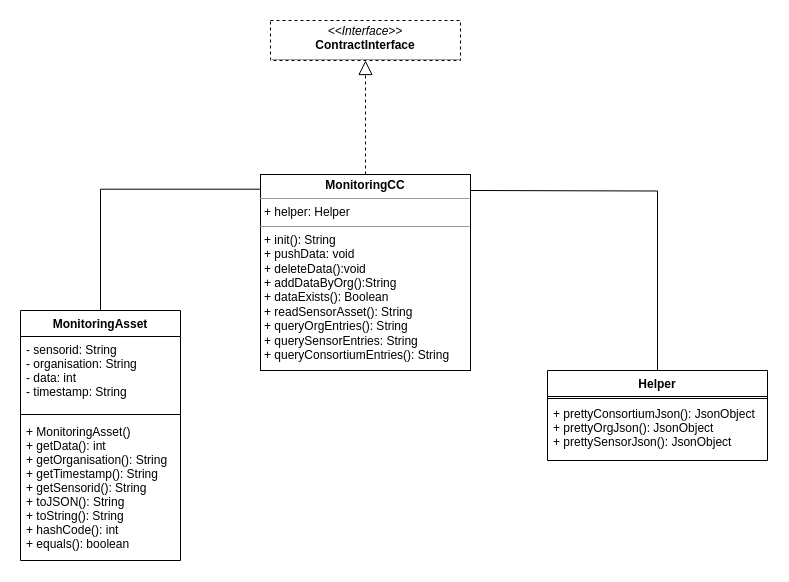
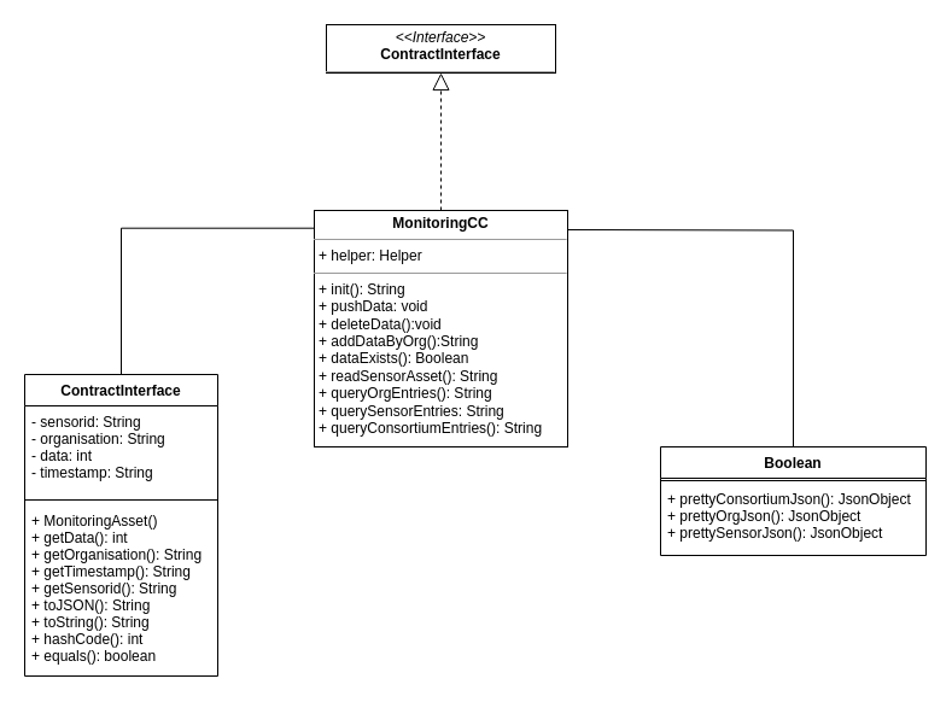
  <mxCell id="0" />
  <mxCell id="1" parent="0" />
- <mxCell id="2" value="MonitoringAsset" style="swimlane;fontStyle=1;align=center;verticalAlign=top;childLayout=stackLayout;horizontal=1;startSize=26;horizontalStack=0;resizeParent=1;resizeParentMax=0;resizeLast=0;collapsible=1;marginBottom=0;" vertex="1" parent="1"><mxGeometry x="20" y="310" width="160" height="250" as="geometry" /></mxCell>
+ <mxCell id="2" value="ContractInterface" style="swimlane;fontStyle=1;align=center;verticalAlign=top;childLayout=stackLayout;horizontal=1;startSize=26;horizontalStack=0;resizeParent=1;resizeParentMax=0;resizeLast=0;collapsible=1;marginBottom=0;" vertex="1" parent="1"><mxGeometry x="20" y="310" width="160" height="250" as="geometry" /></mxCell>
  <mxCell id="3" value="- sensorid: String&#10;- organisation: String&#10;- data: int&#10;- timestamp: String" style="text;strokeColor=none;fillColor=none;align=left;verticalAlign=top;spacingLeft=4;spacingRight=4;overflow=hidden;rotatable=0;points=[[0,0.5],[1,0.5]];portConstraint=eastwest;" vertex="1" parent="2"><mxGeometry y="26" width="160" height="74" as="geometry" /></mxCell>
  <mxCell id="4" value="" style="line;strokeWidth=1;fillColor=none;align=left;verticalAlign=middle;spacingTop=-1;spacingLeft=3;spacingRight=3;rotatable=0;labelPosition=right;points=[];portConstraint=eastwest;" vertex="1" parent="2"><mxGeometry y="100" width="160" height="8" as="geometry" /></mxCell>
  <mxCell id="5" value="+ MonitoringAsset()&#10;+ getData(): int&#10;+ getOrganisation(): String&#10;+ getTimestamp(): String&#10;+ getSensorid(): String&#10;+ toJSON(): String&#10;+ toString(): String&#10;+ hashCode(): int&#10;+ equals(): boolean&#10;" style="text;strokeColor=none;fillColor=none;align=left;verticalAlign=top;spacingLeft=4;spacingRight=4;overflow=hidden;rotatable=0;points=[[0,0.5],[1,0.5]];portConstraint=eastwest;" vertex="1" parent="2"><mxGeometry y="108" width="160" height="142" as="geometry" /></mxCell>
  <mxCell id="6" value="&lt;p style=&quot;margin: 0px ; margin-top: 4px ; text-align: center&quot;&gt;&lt;b&gt;MonitoringCC&lt;/b&gt;&lt;/p&gt;&lt;hr size=&quot;1&quot;&gt;&lt;p style=&quot;margin: 0px ; margin-left: 4px&quot;&gt;+ helper: Helper&lt;/p&gt;&lt;hr size=&quot;1&quot;&gt;&lt;p style=&quot;margin: 0px ; margin-left: 4px&quot;&gt;+ init(): String&lt;/p&gt;&lt;p style=&quot;margin: 0px ; margin-left: 4px&quot;&gt;+ pushData: void&lt;/p&gt;&lt;p style=&quot;margin: 0px ; margin-left: 4px&quot;&gt;+ deleteData():void&lt;/p&gt;&lt;p style=&quot;margin: 0px ; margin-left: 4px&quot;&gt;+ addDataByOrg():String&lt;/p&gt;&lt;p style=&quot;margin: 0px ; margin-left: 4px&quot;&gt;+ dataExists(): Boolean&lt;/p&gt;&lt;p style=&quot;margin: 0px ; margin-left: 4px&quot;&gt;+ readSensorAsset(): String&lt;/p&gt;&lt;p style=&quot;margin: 0px ; margin-left: 4px&quot;&gt;+ queryOrgEntries(): String&lt;/p&gt;&lt;p style=&quot;margin: 0px ; margin-left: 4px&quot;&gt;+ querySensorEntries: String&lt;/p&gt;&lt;p style=&quot;margin: 0px ; margin-left: 4px&quot;&gt;+ queryConsortiumEntries(): String&lt;/p&gt;" style="verticalAlign=top;align=left;overflow=fill;fontSize=12;fontFamily=Helvetica;html=1;" vertex="1" parent="1"><mxGeometry x="260" y="174" width="210" height="196" as="geometry" /></mxCell>
- <mxCell id="7" value="Helper" style="swimlane;fontStyle=1;align=center;verticalAlign=top;childLayout=stackLayout;horizontal=1;startSize=26;horizontalStack=0;resizeParent=1;resizeParentMax=0;resizeLast=0;collapsible=1;marginBottom=0;" vertex="1" parent="1"><mxGeometry x="547" y="370" width="220" height="90" as="geometry" /></mxCell>
+ <mxCell id="7" value="Boolean" style="swimlane;fontStyle=1;align=center;verticalAlign=top;childLayout=stackLayout;horizontal=1;startSize=26;horizontalStack=0;resizeParent=1;resizeParentMax=0;resizeLast=0;collapsible=1;marginBottom=0;" vertex="1" parent="1"><mxGeometry x="547" y="370" width="220" height="90" as="geometry" /></mxCell>
  <mxCell id="8" value="" style="line;strokeWidth=1;fillColor=none;align=left;verticalAlign=middle;spacingTop=-1;spacingLeft=3;spacingRight=3;rotatable=0;labelPosition=right;points=[];portConstraint=eastwest;" vertex="1" parent="7"><mxGeometry y="26" width="220" height="4" as="geometry" /></mxCell>
  <mxCell id="9" value="+ prettyConsortiumJson(): JsonObject&#10;+ prettyOrgJson(): JsonObject&#10;+ prettySensorJson(): JsonObject" style="text;strokeColor=none;fillColor=none;align=left;verticalAlign=top;spacingLeft=4;spacingRight=4;overflow=hidden;rotatable=0;points=[[0,0.5],[1,0.5]];portConstraint=eastwest;" vertex="1" parent="7"><mxGeometry y="30" width="220" height="60" as="geometry" /></mxCell>
- <mxCell id="10" value="&lt;p style=&quot;margin: 0px ; margin-top: 4px ; text-align: center&quot;&gt;&lt;i&gt;&amp;lt;&amp;lt;Interface&amp;gt;&amp;gt;&lt;/i&gt;&lt;br&gt;&lt;b&gt;ContractInterface&lt;/b&gt;&lt;/p&gt;&lt;hr size=&quot;1&quot;&gt;&lt;p style=&quot;margin: 0px ; margin-left: 4px&quot;&gt;&lt;br&gt;&lt;/p&gt;&lt;hr size=&quot;1&quot;&gt;&lt;p style=&quot;margin: 0px ; margin-left: 4px&quot;&gt;&lt;br&gt;&lt;/p&gt;" style="verticalAlign=top;align=left;overflow=fill;fontSize=12;fontFamily=Helvetica;html=1;dashed=1;" vertex="1" parent="1"><mxGeometry x="270" y="20" width="190" height="40" as="geometry" /></mxCell>
+ <mxCell id="10" value="&lt;p style=&quot;margin: 0px ; margin-top: 4px ; text-align: center&quot;&gt;&lt;i&gt;&amp;lt;&amp;lt;Interface&amp;gt;&amp;gt;&lt;/i&gt;&lt;br&gt;&lt;b&gt;ContractInterface&lt;/b&gt;&lt;/p&gt;&lt;hr size=&quot;1&quot;&gt;&lt;p style=&quot;margin: 0px ; margin-left: 4px&quot;&gt;&lt;br&gt;&lt;/p&gt;&lt;hr size=&quot;1&quot;&gt;&lt;p style=&quot;margin: 0px ; margin-left: 4px&quot;&gt;&lt;br&gt;&lt;/p&gt;" style="verticalAlign=top;align=left;overflow=fill;fontSize=12;fontFamily=Helvetica;html=1;" vertex="1" parent="1"><mxGeometry x="270" y="20" width="190" height="40" as="geometry" /></mxCell>
  <mxCell id="11" value="" style="endArrow=none;html=1;edgeStyle=orthogonalEdgeStyle;rounded=0;" edge="1" parent="1" target="7"><mxGeometry relative="1" as="geometry"><mxPoint x="470" y="190" as="sourcePoint" /><mxPoint x="630" y="190" as="targetPoint" /></mxGeometry></mxCell>
  <mxCell id="12" value="" style="endArrow=none;html=1;edgeStyle=orthogonalEdgeStyle;rounded=0;exitX=0.5;exitY=0;exitDx=0;exitDy=0;entryX=0;entryY=0.075;entryDx=0;entryDy=0;entryPerimeter=0;" edge="1" parent="1" source="2" target="6"><mxGeometry relative="1" as="geometry"><mxPoint x="120" y="271.66" as="sourcePoint" /><mxPoint x="280" y="271.66" as="targetPoint" /></mxGeometry></mxCell>
  <mxCell id="13" value="" style="endArrow=block;dashed=1;endFill=0;endSize=12;html=1;rounded=0;edgeStyle=orthogonalEdgeStyle;exitX=0.5;exitY=0;exitDx=0;exitDy=0;entryX=0.5;entryY=1;entryDx=0;entryDy=0;" edge="1" parent="1" source="6" target="10"><mxGeometry width="160" relative="1" as="geometry"><mxPoint x="210" y="60" as="sourcePoint" /><mxPoint x="370" y="60" as="targetPoint" /></mxGeometry></mxCell>
